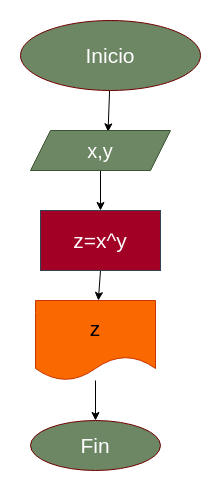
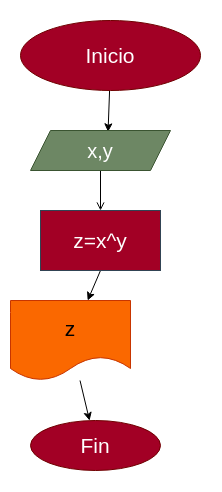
  <mxCell id="0" />
  <mxCell id="1" parent="0" />
  <mxCell id="2" style="edgeStyle=none;html=1;entryX=0.554;entryY=0.033;entryDx=0;entryDy=0;entryPerimeter=0;fontSize=21;" edge="1" parent="1" source="3" target="5"><mxGeometry relative="1" as="geometry" /></mxCell>
- <mxCell id="3" value="&lt;font style=&quot;font-size: 21px&quot;&gt;Inicio&lt;/font&gt;" style="ellipse;whiteSpace=wrap;html=1;fillColor=#6d8764;fontColor=#ffffff;strokeColor=#6F0000;" vertex="1" parent="1"><mxGeometry x="20" y="20" width="180" height="70" as="geometry" /></mxCell>
- <mxCell id="4" style="edgeStyle=none;html=1;exitX=0.5;exitY=1;exitDx=0;exitDy=0;fontSize=21;" edge="1" parent="1" source="5" target="7"><mxGeometry relative="1" as="geometry" /></mxCell>
+ <mxCell id="3" value="&lt;font style=&quot;font-size: 21px&quot;&gt;Inicio&lt;/font&gt;" style="ellipse;whiteSpace=wrap;html=1;fillColor=#a20025;fontColor=#ffffff;strokeColor=#6F0000;" vertex="1" parent="1"><mxGeometry x="20" y="20" width="180" height="70" as="geometry" /></mxCell>
+ <mxCell id="4" style="edgeStyle=none;html=1;exitX=0.5;exitY=1;exitDx=0;exitDy=0;fontSize=21;endArrow=open;" edge="1" parent="1" source="5" target="7"><mxGeometry relative="1" as="geometry" /></mxCell>
  <mxCell id="5" value="&lt;font style=&quot;font-size: 20px&quot;&gt;x,y&lt;/font&gt;" style="shape=parallelogram;perimeter=parallelogramPerimeter;whiteSpace=wrap;html=1;fixedSize=1;fillColor=#6d8764;fontColor=#ffffff;strokeColor=#3A5431;" vertex="1" parent="1"><mxGeometry x="30" y="130" width="140" height="40" as="geometry" /></mxCell>
  <mxCell id="6" style="edgeStyle=none;html=1;exitX=0.5;exitY=1;exitDx=0;exitDy=0;fontSize=21;" edge="1" parent="1" source="7" target="9"><mxGeometry relative="1" as="geometry" /></mxCell>
  <mxCell id="7" value="z=x^y" style="rounded=0;whiteSpace=wrap;html=1;fontSize=21;fillColor=#a20025;fontColor=#ffffff;strokeColor=#314354;" vertex="1" parent="1"><mxGeometry x="40" y="210" width="120" height="60" as="geometry" /></mxCell>
  <mxCell id="8" style="edgeStyle=none;html=1;fontSize=21;" edge="1" parent="1" source="9" target="10"><mxGeometry relative="1" as="geometry" /></mxCell>
- <mxCell id="9" value="z" style="shape=document;whiteSpace=wrap;html=1;boundedLbl=1;fontSize=21;fillColor=#fa6800;fontColor=#000000;strokeColor=#C73500;" vertex="1" parent="1"><mxGeometry x="35" y="300" width="120" height="80" as="geometry" /></mxCell>
- <mxCell id="10" value="Fin" style="ellipse;whiteSpace=wrap;html=1;fontSize=21;fillColor=#6d8764;fontColor=#ffffff;strokeColor=#6F0000;" vertex="1" parent="1"><mxGeometry x="30" y="420" width="130" height="50" as="geometry" /></mxCell>
+ <mxCell id="9" value="z" style="shape=document;whiteSpace=wrap;html=1;boundedLbl=1;fontSize=21;fillColor=#fa6800;fontColor=#000000;strokeColor=#C73500;" vertex="1" parent="1"><mxGeometry x="10" y="300" width="120" height="80" as="geometry" /></mxCell>
+ <mxCell id="10" value="Fin" style="ellipse;whiteSpace=wrap;html=1;fontSize=21;fillColor=#a20025;fontColor=#ffffff;strokeColor=#6F0000;" vertex="1" parent="1"><mxGeometry x="30" y="420" width="130" height="50" as="geometry" /></mxCell>
